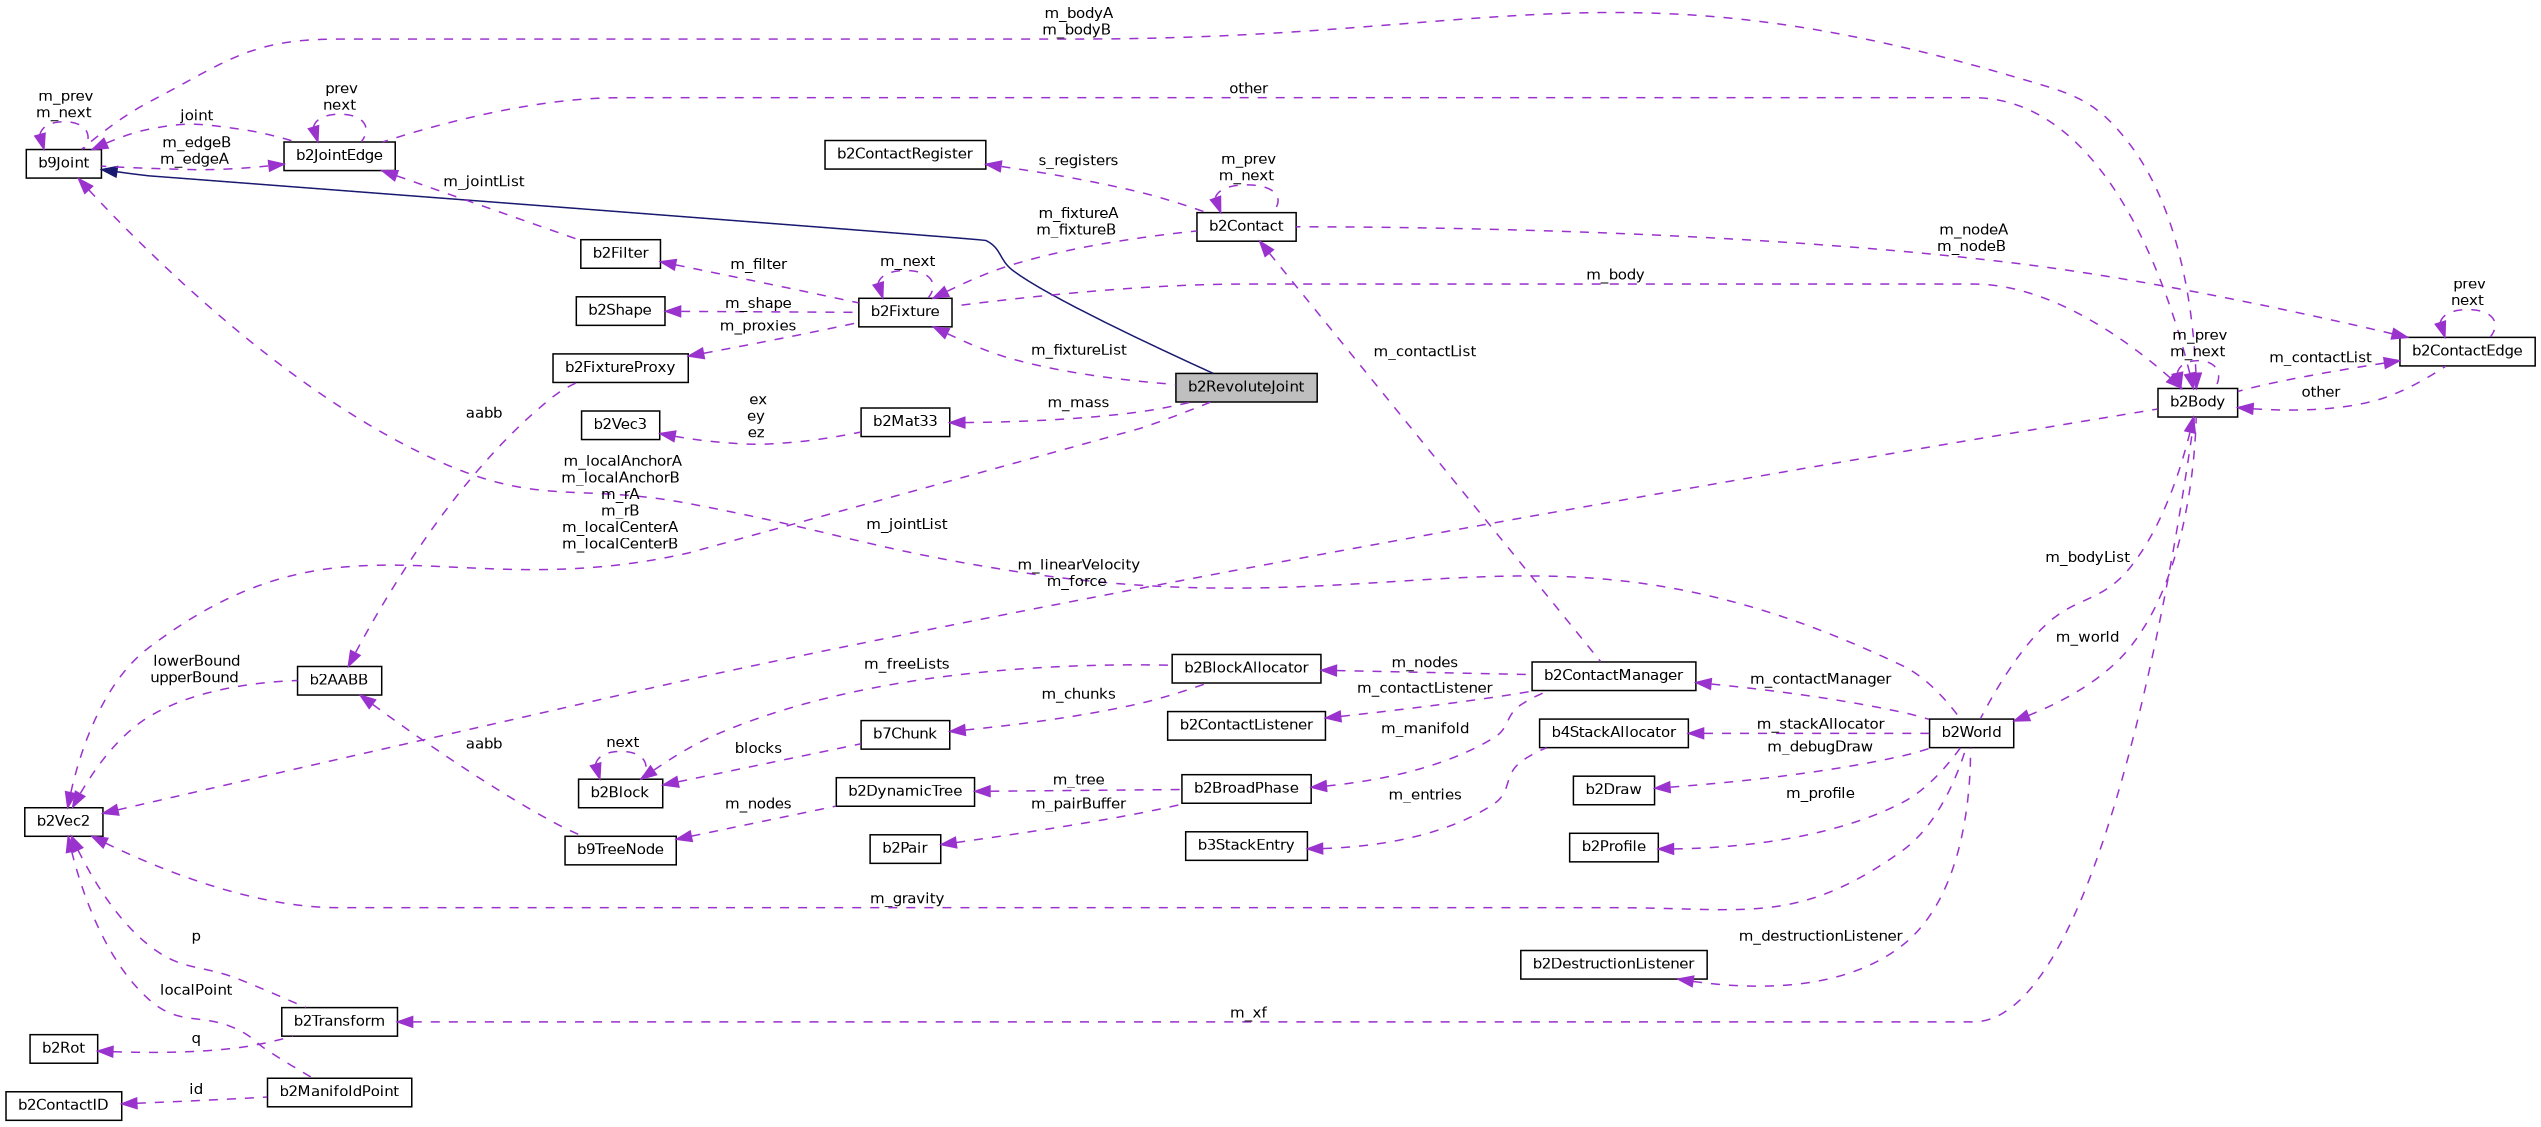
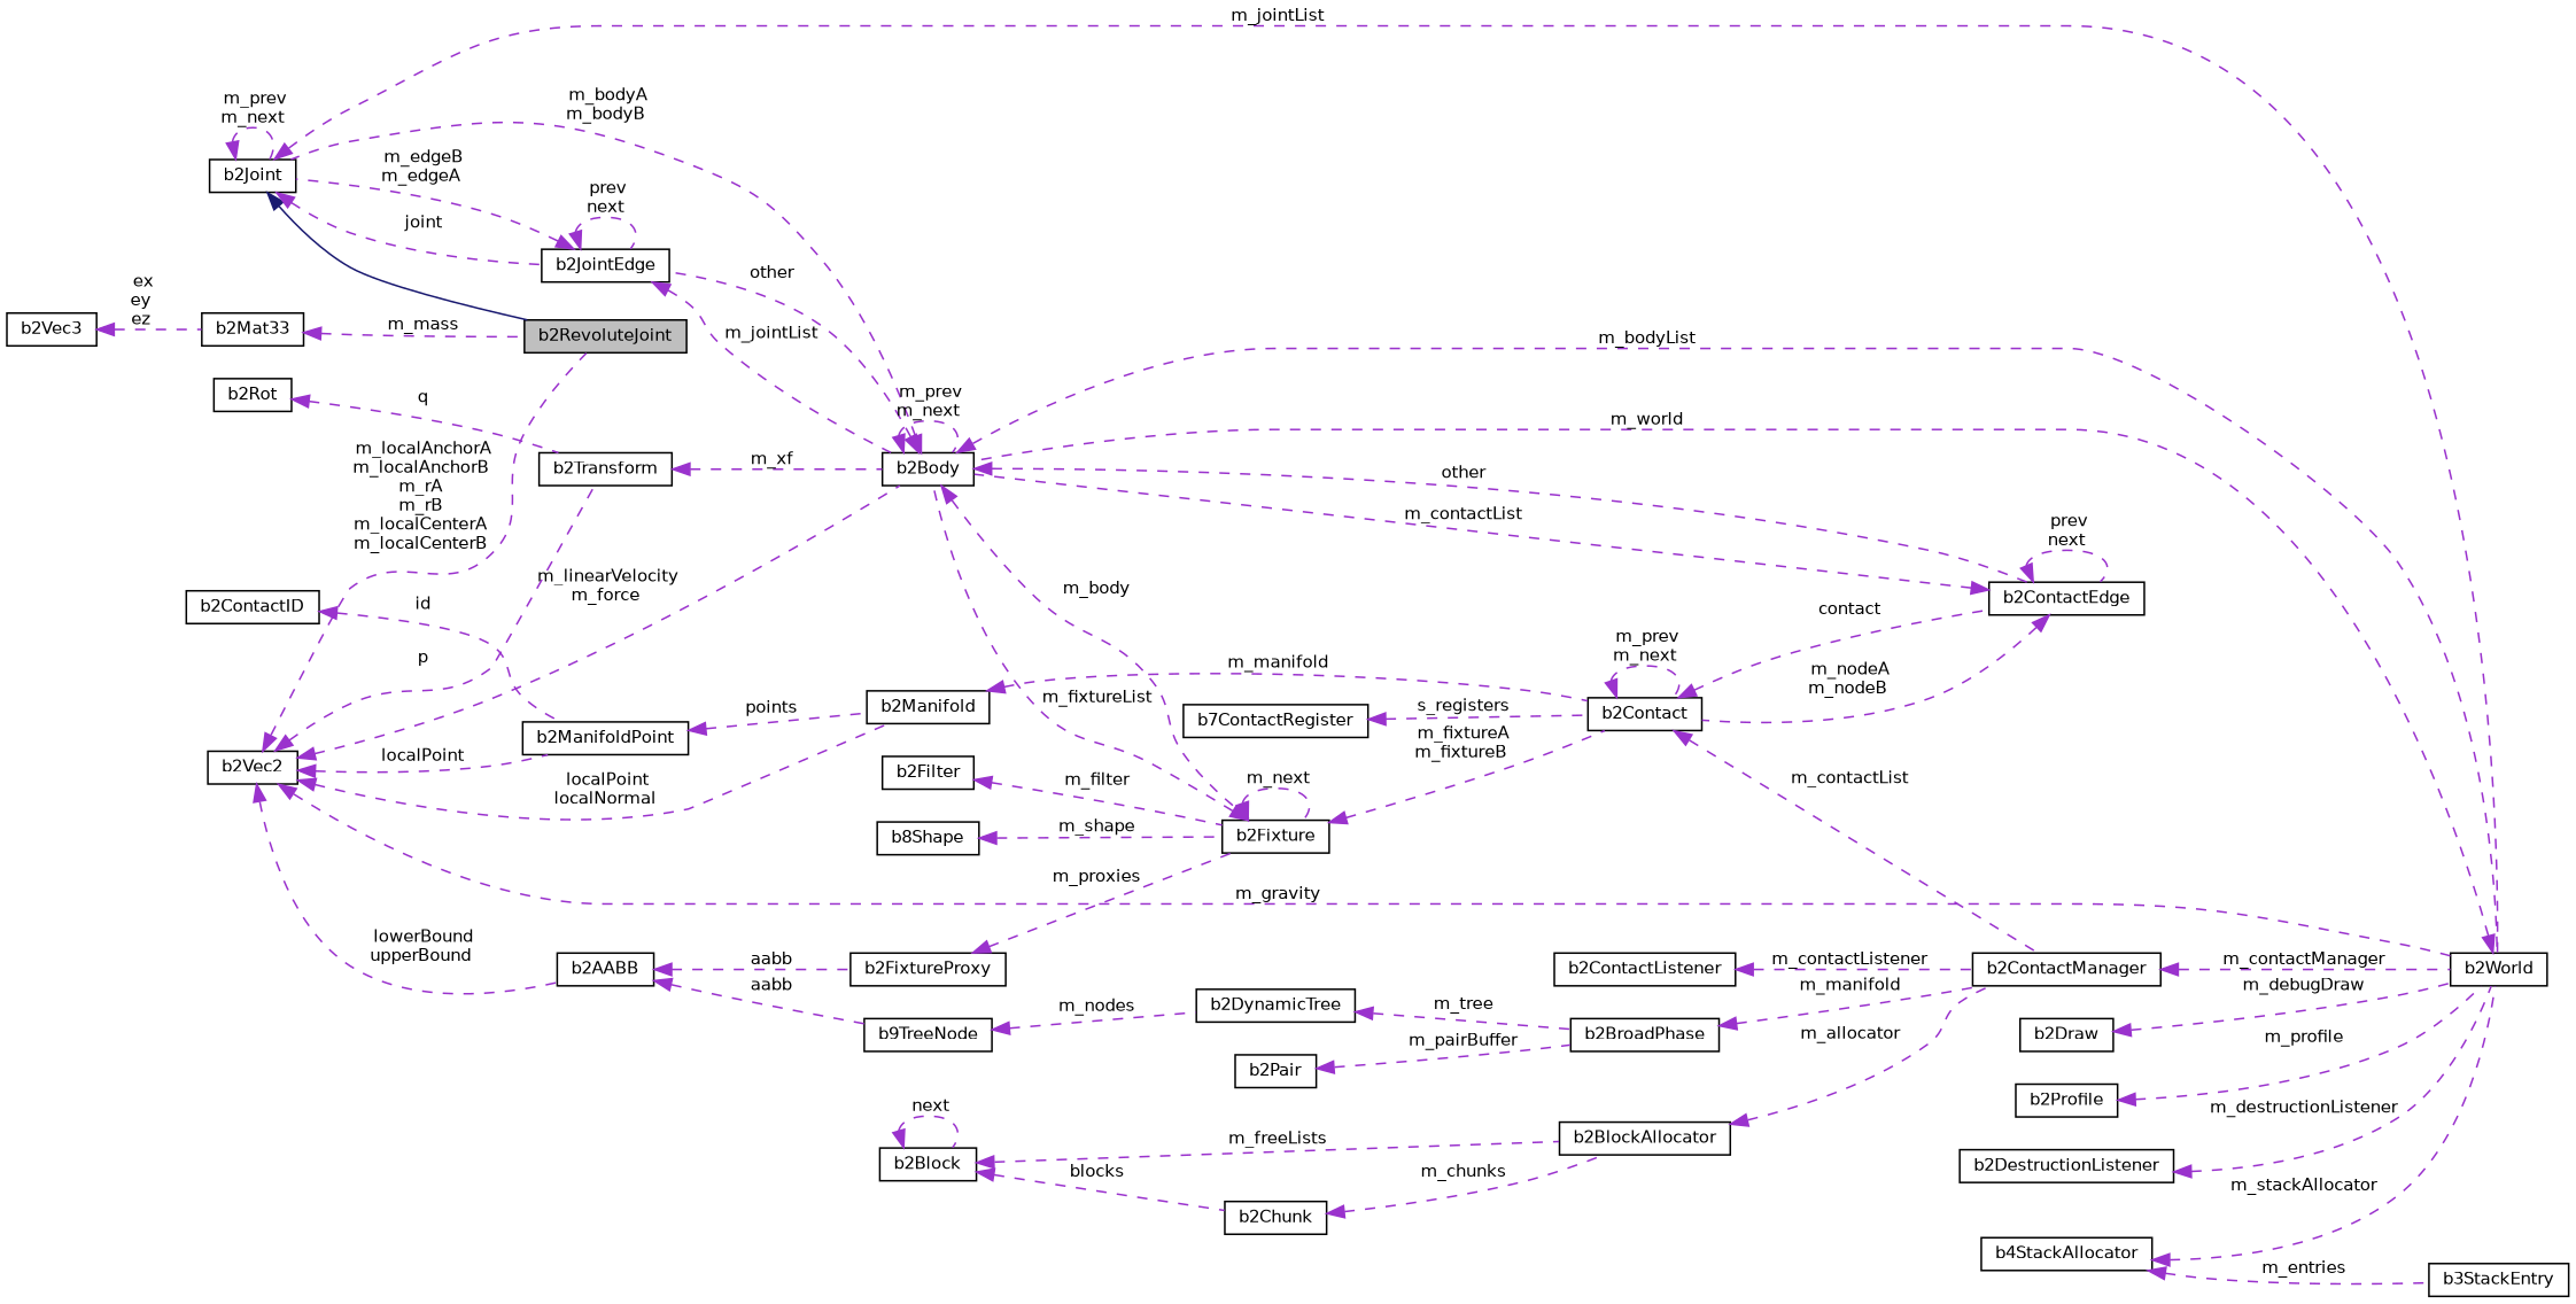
  digraph {
    rankdir=LR
    node [color=black fillcolor=white fontname=Helvetica fontsize=10 shape=record style=filled]
    edge [color=darkorchid3 dir=back fontname=Helvetica fontsize=10 labelfontname=Helvetica labelfontsize=10 style=dashed]
    n1 [fillcolor=grey75 fontcolor=black height=0.2 label=b2RevoluteJoint width=0.4]
-   n2 [height=0.2 label=b9Joint width=0.4]
+   n2 [height=0.2 label=b2Joint width=0.4]
    n3 [height=0.2 label=b2JointEdge width=0.4]
    n4 [height=0.2 label=b2World width=0.4]
    n5 [height=0.2 label=b2Body width=0.4]
    n6 [height=0.2 label=b2ContactEdge width=0.4]
    n7 [height=0.2 label=b2Fixture width=0.4]
    n8 [height=0.2 label=b2Contact width=0.4]
    n9 [height=0.2 label=b2Vec2 width=0.4]
    n10 [height=0.2 label=b2Transform width=0.4]
+   n11 [height=0.2 label=b2Manifold width=0.4]
    n12 [height=0.2 label=b2ManifoldPoint width=0.4]
    n13 [height=0.2 label=b2AABB width=0.4]
    n14 [height=0.2 label=b2FixtureProxy width=0.4]
    n15 [height=0.2 label=b9TreeNode width=0.4]
    n16 [height=0.2 label=b2Rot width=0.4]
    n17 [height=0.2 label=b2ContactManager width=0.4]
-   n18 [height=0.2 label=b2ContactRegister width=0.4]
+   n18 [height=0.2 label=b7ContactRegister width=0.4]
    n19 [height=0.2 label=b2ContactID width=0.4]
    n20 [height=0.2 label=b2DynamicTree width=0.4]
-   n21 [height=0.2 label=b2Shape width=0.4]
+   n21 [height=0.2 label=b8Shape width=0.4]
    n22 [height=0.2 label=b2Filter width=0.4]
    n23 [height=0.2 label=b2Draw width=0.4]
    n24 [height=0.2 label=b2Profile width=0.4]
    n25 [height=0.2 label=b2BlockAllocator width=0.4]
    n26 [height=0.2 label=b2Block width=0.4]
-   n27 [height=0.2 label=b7Chunk width=0.4]
+   n27 [height=0.2 label=b2Chunk width=0.4]
    n28 [height=0.2 label=b2DestructionListener width=0.4]
    n29 [height=0.2 label=b2BroadPhase width=0.4]
    n30 [height=0.2 label=b2Pair width=0.4]
    n31 [height=0.2 label=b2ContactListener width=0.4]
    n32 [height=0.2 label=b4StackAllocator width=0.4]
    n33 [height=0.2 label=b3StackEntry width=0.4]
    n34 [height=0.2 label=b2Mat33 width=0.4]
    n35 [height=0.2 label=b2Vec3 width=0.4]
    n2 -> n1 [color=midnightblue style=solid]
    n2 -> n2 [label=" m_prev\nm_next"]
    n2 -> n3 [label=" joint"]
    n2 -> n4 [label=" m_jointList"]
    n3 -> n2 [label=" m_edgeB\nm_edgeA"]
    n3 -> n3 [label=" prev\nnext"]
-   n3 -> n22 [label=" m_jointList"]
+   n3 -> n5 [label=" m_jointList"]
    n4 -> n5 [label=" m_world"]
    n5 -> n2 [label=" m_bodyA\nm_bodyB"]
    n5 -> n3 [label=" other"]
    n5 -> n4 [label=" m_bodyList"]
    n5 -> n5 [label=" m_prev\nm_next"]
    n5 -> n6 [label=" other"]
    n5 -> n7 [label=" m_body"]
    n6 -> n5 [label=" m_contactList"]
    n6 -> n6 [label=" prev\nnext"]
    n6 -> n8 [label=" m_nodeA\nm_nodeB"]
-   n7 -> n1 [label=" m_fixtureList"]
+   n7 -> n5 [label=" m_fixtureList"]
    n7 -> n7 [label=" m_next"]
    n7 -> n8 [label=" m_fixtureA\nm_fixtureB"]
+   n8 -> n6 [label=" contact"]
    n8 -> n8 [label=" m_prev\nm_next"]
    n8 -> n17 [label=" m_contactList"]
    n9 -> n1 [label=" m_localAnchorA\nm_localAnchorB\nm_rA\nm_rB\nm_localCenterA\nm_localCenterB"]
    n9 -> n4 [label=" m_gravity"]
    n9 -> n5 [label=" m_linearVelocity\nm_force"]
    n9 -> n10 [label=" p"]
+   n9 -> n11 [label=" localPoint\nlocalNormal"]
    n9 -> n12 [label=" localPoint"]
    n9 -> n13 [label=" lowerBound\nupperBound"]
    n10 -> n5 [label=" m_xf"]
+   n11 -> n8 [label=" m_manifold"]
+   n12 -> n11 [label=" points"]
    n13 -> n14 [label=" aabb"]
    n13 -> n15 [label=" aabb"]
    n14 -> n7 [label=" m_proxies"]
    n15 -> n20 [label=" m_nodes"]
    n16 -> n10 [label=" q"]
    n17 -> n4 [label=" m_contactManager"]
    n18 -> n8 [label=" s_registers"]
    n19 -> n12 [label=" id"]
    n20 -> n29 [label=" m_tree"]
    n21 -> n7 [label=" m_shape"]
    n22 -> n7 [label=" m_filter"]
    n23 -> n4 [label=" m_debugDraw"]
    n24 -> n4 [label=" m_profile"]
-   n25 -> n17 [label=" m_nodes"]
+   n25 -> n17 [label=" m_allocator"]
    n26 -> n25 [label=" m_freeLists"]
    n26 -> n26 [label=" next"]
    n26 -> n27 [label=" blocks"]
    n27 -> n25 [label=" m_chunks"]
    n28 -> n4 [label=" m_destructionListener"]
    n29 -> n17 [label=" m_manifold"]
    n30 -> n29 [label=" m_pairBuffer"]
    n31 -> n17 [label=" m_contactListener"]
    n32 -> n4 [label=" m_stackAllocator"]
-   n33 -> n32 [label=" m_entries"]
+   n32 -> n33 [label=" m_entries"]
    n34 -> n1 [label=" m_mass"]
    n35 -> n34 [label=" ex\ney\nez"]
  }
